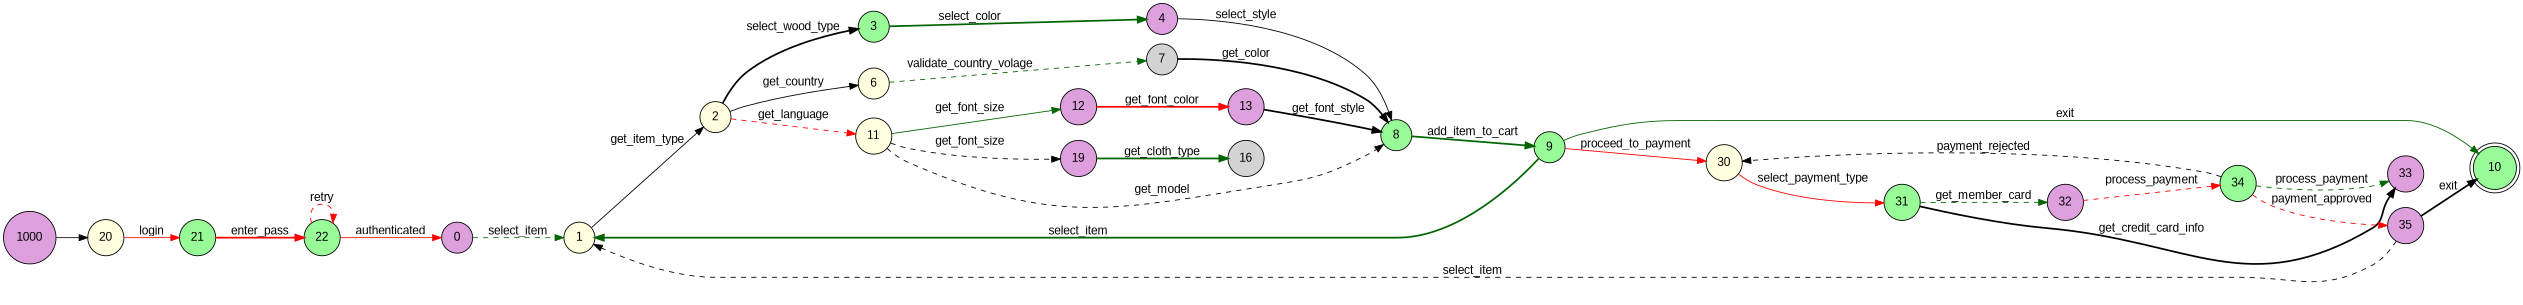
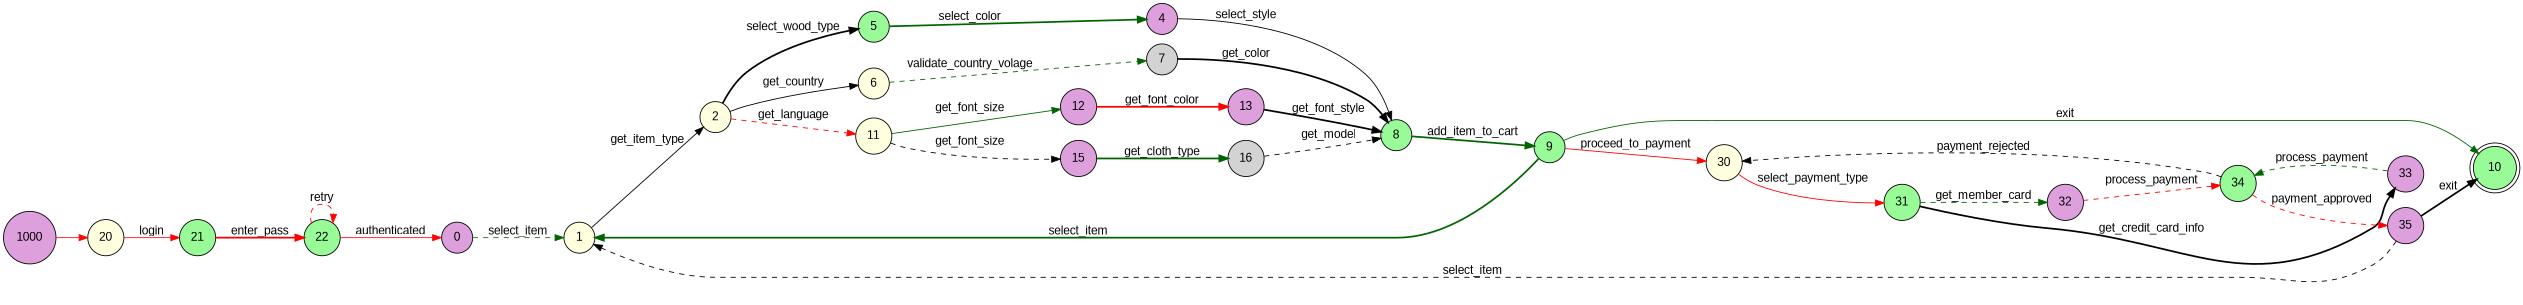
  digraph {
    fontname="Liberation Sans"
    rankdir=LR
    node [fillcolor=plum fontname="Liberation Sans" shape=circle style=filled]
    edge [color=black fontname="Liberation Sans" style=dashed]
    20 [fillcolor=lightyellow]
    1000
    21 [fillcolor=palegreen]
    22 [fillcolor=palegreen]
    0
    1 [fillcolor=lightyellow]
    2 [fillcolor=lightyellow]
-   3 [fillcolor=palegreen]
+   3 [fillcolor=palegreen label=5]
    6 [fillcolor=lightyellow]
    11 [fillcolor=lightyellow]
    4
    7 [fillcolor=lightgrey]
    12
-   15 [label=19]
+   15
    8 [fillcolor=palegreen]
    13
    16 [fillcolor=lightgrey]
    9 [fillcolor=palegreen]
    10 [fillcolor=palegreen shape=doublecircle]
    30 [fillcolor=lightyellow]
    31 [fillcolor=palegreen]
    32
    33
    34 [fillcolor=palegreen]
    35
    20 -> 21 [color=red label=login style=solid]
-   1000 -> 20 [style=solid]
+   1000 -> 20 [color=red style=solid]
    21 -> 22 [color=red label=enter_pass style=bold]
    22 -> 22 [color=red label=retry]
    22 -> 0 [color=red label=authenticated style=solid]
    0 -> 1 [color=darkgreen label=select_item]
    1 -> 2 [label=get_item_type style=solid]
    2 -> 3 [label=select_wood_type style=bold]
    2 -> 6 [label=get_country style=solid]
    2 -> 11 [color=red label=get_language]
    3 -> 4 [color=darkgreen label=select_color style=bold]
    6 -> 7 [color=darkgreen label=validate_country_volage]
    11 -> 12 [color=darkgreen label=get_font_size style=solid]
    11 -> 15 [label=get_font_size]
    4 -> 8 [label=select_style style=solid]
    7 -> 8 [label=get_color style=bold]
    12 -> 13 [color=red label=get_font_color style=bold]
    15 -> 16 [color=darkgreen label=get_cloth_type style=bold]
    8 -> 9 [color=darkgreen label=add_item_to_cart style=bold]
    13 -> 8 [label=get_font_style style=bold]
-   11 -> 8 [label=get_model]
+   16 -> 8 [label=get_model]
    9 -> 1 [color=darkgreen label=select_item style=bold]
    9 -> 10 [color=darkgreen label=exit style=solid]
    9 -> 30 [color=red label=proceed_to_payment style=solid]
    30 -> 31 [color=red label=select_payment_type style=solid]
    31 -> 32 [color=darkgreen label=get_member_card]
    31 -> 33 [label=get_credit_card_info style=bold]
    32 -> 34 [color=red label=process_payment]
-   34 -> 33 [color=darkgreen label=process_payment]
+   33 -> 34 [color=darkgreen label=process_payment]
    34 -> 30 [label=payment_rejected]
    34 -> 35 [color=red label=payment_approved]
    35 -> 1 [label=select_item]
    35 -> 10 [label=exit style=bold]
  }
